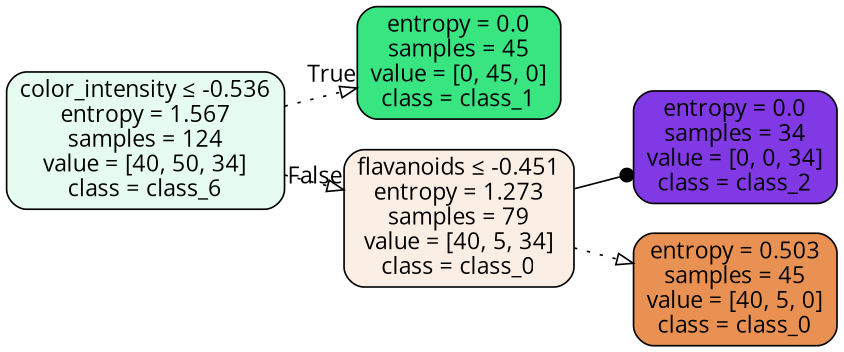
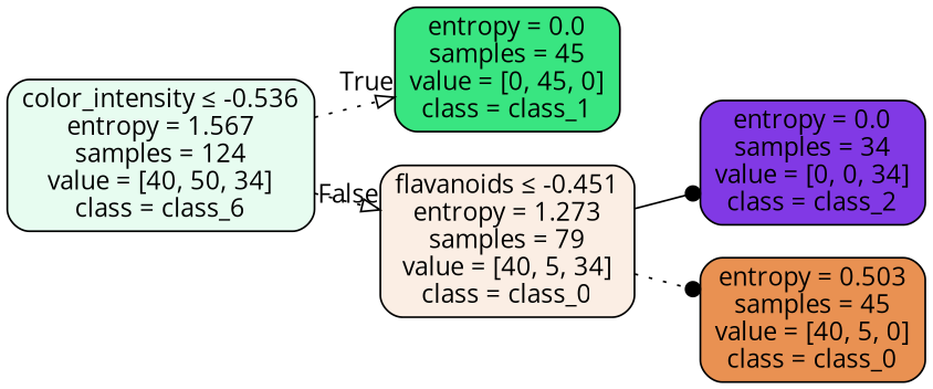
  digraph {
    fontname="Open Sans"
    rankdir=LR
    node [color=black fontname="Open Sans" shape=box style="filled, rounded"]
    edge [arrowhead=onormal fontname="Open Sans" style=dotted]
    n1 [fillcolor="#39e5811e" label=<color_intensity &le; -0.536<br/>entropy = 1.567<br/>samples = 124<br/>value = [40, 50, 34]<br/>class = class_6>]
    n2 [fillcolor="#39e581ff" label=<entropy = 0.0<br/>samples = 45<br/>value = [0, 45, 0]<br/>class = class_1>]
    n3 [fillcolor="#e5813922" label=<flavanoids &le; -0.451<br/>entropy = 1.273<br/>samples = 79<br/>value = [40, 5, 34]<br/>class = class_0>]
    n4 [fillcolor="#8139e5ff" label=<entropy = 0.0<br/>samples = 34<br/>value = [0, 0, 34]<br/>class = class_2>]
    n5 [fillcolor="#e58139df" label=<entropy = 0.503<br/>samples = 45<br/>value = [40, 5, 0]<br/>class = class_0>]
    n1 -> n2 [headlabel=True labelangle=45 labeldistance=2.5]
    n1 -> n3 [headlabel=False labelangle=-45 labeldistance=2.5]
    n3 -> n4 [arrowhead=dot style=solid]
-   n3 -> n5
+   n3 -> n5 [arrowhead=dot]
  }
